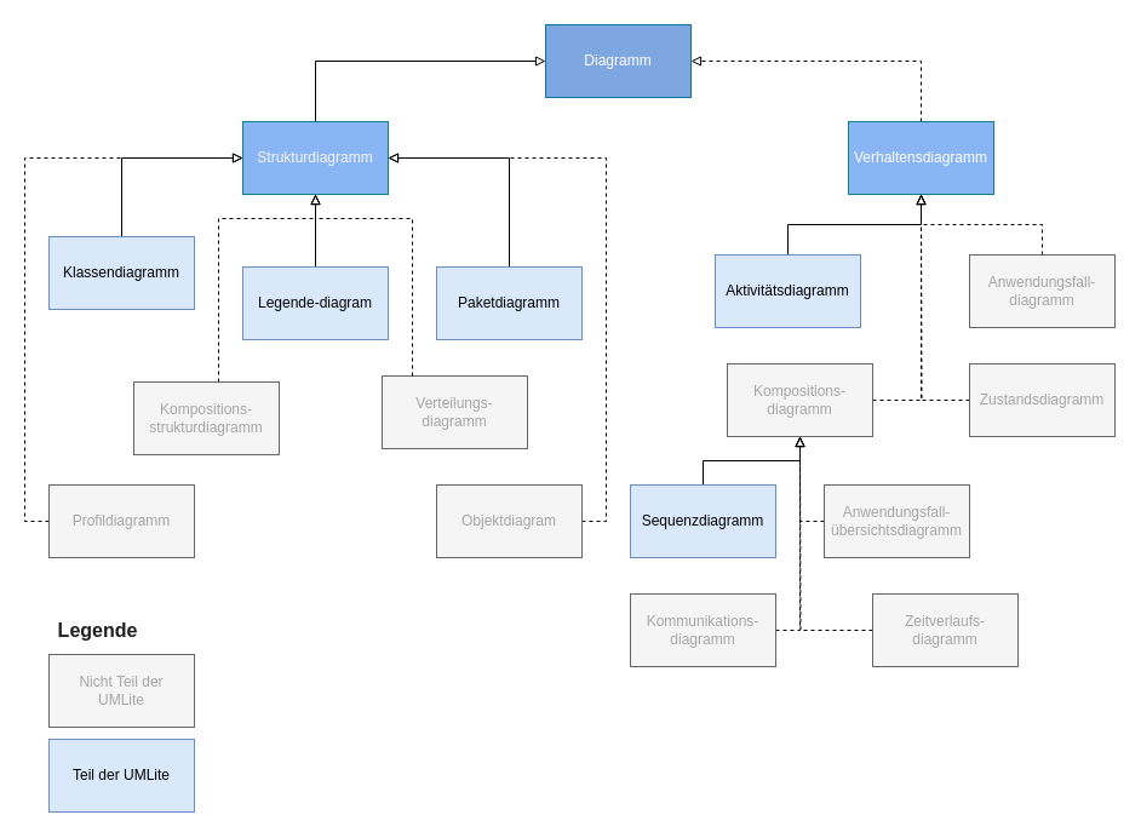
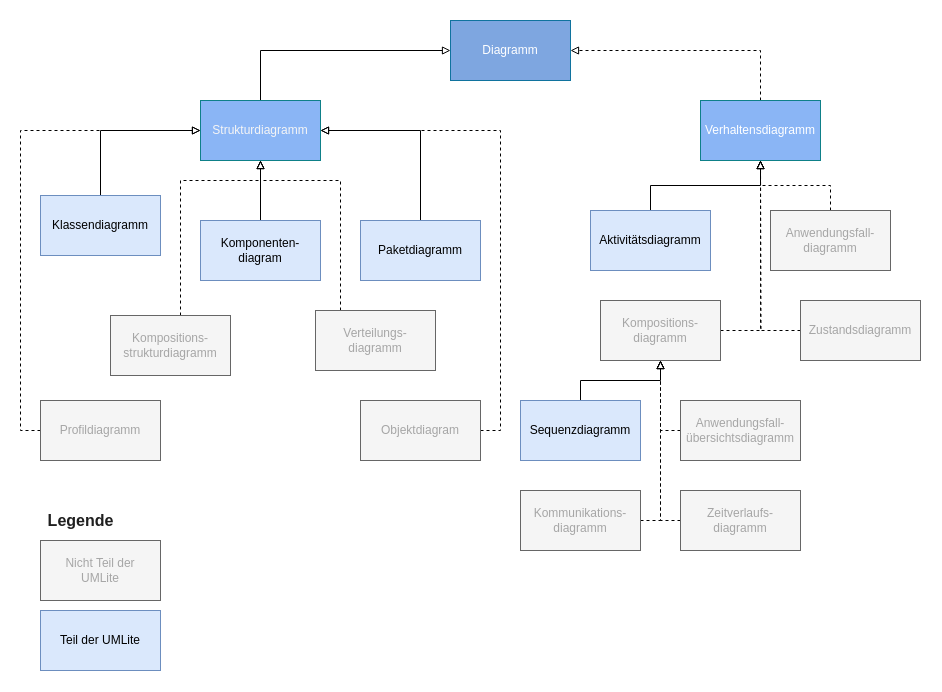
  <mxCell id="0" />
  <mxCell id="1" parent="0" />
  <mxCell id="2" value="Diagramm" style="rounded=0;whiteSpace=wrap;html=1;fillColor=#7EA6E0;strokeColor=#10739e;fontColor=#FFFFFF;" vertex="1" parent="1"><mxGeometry x="450" y="20" width="120" height="60" as="geometry" /></mxCell>
  <mxCell id="3" style="edgeStyle=orthogonalEdgeStyle;rounded=0;orthogonalLoop=1;jettySize=auto;html=1;entryX=0;entryY=0.5;entryDx=0;entryDy=0;exitX=0.5;exitY=0;exitDx=0;exitDy=0;endArrow=block;endFill=0;" edge="1" parent="1" source="4" target="2"><mxGeometry relative="1" as="geometry" /></mxCell>
  <mxCell id="4" value="Strukturdiagramm" style="rounded=0;whiteSpace=wrap;html=1;fillColor=#8AB5F5;strokeColor=#0e8088;fontColor=#F5F5F5;" vertex="1" parent="1"><mxGeometry x="200" y="100" width="120" height="60" as="geometry" /></mxCell>
  <mxCell id="5" style="edgeStyle=orthogonalEdgeStyle;rounded=0;orthogonalLoop=1;jettySize=auto;html=1;entryX=1;entryY=0.5;entryDx=0;entryDy=0;exitX=0.5;exitY=0;exitDx=0;exitDy=0;endArrow=block;endFill=0;dashed=1;" edge="1" parent="1" source="6" target="2"><mxGeometry relative="1" as="geometry" /></mxCell>
  <mxCell id="6" value="Verhaltensdiagramm" style="rounded=0;whiteSpace=wrap;html=1;fillColor=#8AB5F5;strokeColor=#0e8088;fontColor=#FFFFFF;" vertex="1" parent="1"><mxGeometry x="700" y="100" width="120" height="60" as="geometry" /></mxCell>
  <mxCell id="7" style="edgeStyle=orthogonalEdgeStyle;rounded=0;orthogonalLoop=1;jettySize=auto;html=1;entryX=0;entryY=0.5;entryDx=0;entryDy=0;fontColor=#A6A6A6;endArrow=block;endFill=0;" edge="1" parent="1" source="8" target="4"><mxGeometry relative="1" as="geometry"><Array as="points"><mxPoint x="100" y="130" /></Array></mxGeometry></mxCell>
  <mxCell id="8" value="Klassendiagramm" style="rounded=0;whiteSpace=wrap;html=1;fillColor=#dae8fc;strokeColor=#6c8ebf;" vertex="1" parent="1"><mxGeometry x="40" y="195" width="120" height="60" as="geometry" /></mxCell>
  <mxCell id="9" style="edgeStyle=orthogonalEdgeStyle;rounded=0;orthogonalLoop=1;jettySize=auto;html=1;entryX=0.5;entryY=1;entryDx=0;entryDy=0;fontColor=#A6A6A6;endArrow=block;endFill=0;" edge="1" parent="1" source="10" target="4"><mxGeometry relative="1" as="geometry" /></mxCell>
- <mxCell id="10" value="Legende-diagram" style="rounded=0;whiteSpace=wrap;html=1;fillColor=#dae8fc;strokeColor=#6c8ebf;" vertex="1" parent="1"><mxGeometry x="200" y="220" width="120" height="60" as="geometry" /></mxCell>
+ <mxCell id="10" value="Komponenten-diagram" style="rounded=0;whiteSpace=wrap;html=1;fillColor=#dae8fc;strokeColor=#6c8ebf;" vertex="1" parent="1"><mxGeometry x="200" y="220" width="120" height="60" as="geometry" /></mxCell>
  <mxCell id="11" style="edgeStyle=orthogonalEdgeStyle;rounded=0;orthogonalLoop=1;jettySize=auto;html=1;entryX=1;entryY=0.5;entryDx=0;entryDy=0;dashed=1;fontColor=#A6A6A6;endArrow=block;endFill=0;" edge="1" parent="1" source="12" target="4"><mxGeometry relative="1" as="geometry"><Array as="points"><mxPoint x="500" y="130" /></Array></mxGeometry></mxCell>
  <mxCell id="12" value="Objektdiagram" style="rounded=0;whiteSpace=wrap;html=1;fillColor=#f5f5f5;strokeColor=#666666;fontColor=#A6A6A6;" vertex="1" parent="1"><mxGeometry x="360" y="400" width="120" height="60" as="geometry" /></mxCell>
  <mxCell id="13" style="edgeStyle=orthogonalEdgeStyle;rounded=0;orthogonalLoop=1;jettySize=auto;html=1;entryX=0;entryY=0.5;entryDx=0;entryDy=0;fontColor=#A6A6A6;endArrow=block;endFill=0;dashed=1;" edge="1" parent="1" source="14" target="4"><mxGeometry relative="1" as="geometry"><Array as="points"><mxPoint x="20" y="130" /></Array></mxGeometry></mxCell>
  <mxCell id="14" value="Profildiagramm" style="rounded=0;whiteSpace=wrap;html=1;fillColor=#f5f5f5;strokeColor=#666666;fontColor=#A6A6A6;" vertex="1" parent="1"><mxGeometry x="40" y="400" width="120" height="60" as="geometry" /></mxCell>
  <mxCell id="15" style="edgeStyle=orthogonalEdgeStyle;rounded=0;orthogonalLoop=1;jettySize=auto;html=1;dashed=1;fontColor=#A6A6A6;endArrow=block;endFill=0;" edge="1" parent="1" source="16" target="4"><mxGeometry relative="1" as="geometry"><Array as="points"><mxPoint x="180" y="180" /><mxPoint x="260" y="180" /></Array></mxGeometry></mxCell>
  <mxCell id="16" value="Kompositions-strukturdiagramm" style="rounded=0;whiteSpace=wrap;html=1;fillColor=#f5f5f5;strokeColor=#666666;fontColor=#A6A6A6;" vertex="1" parent="1"><mxGeometry x="110" y="315" width="120" height="60" as="geometry" /></mxCell>
  <mxCell id="17" style="edgeStyle=orthogonalEdgeStyle;rounded=0;orthogonalLoop=1;jettySize=auto;html=1;fontColor=#A6A6A6;endArrow=block;endFill=0;dashed=1;" edge="1" parent="1" source="18" target="4"><mxGeometry relative="1" as="geometry"><Array as="points"><mxPoint x="340" y="180" /><mxPoint x="260" y="180" /></Array></mxGeometry></mxCell>
  <mxCell id="18" value="Verteilungs-&lt;br&gt;diagramm" style="rounded=0;whiteSpace=wrap;html=1;fillColor=#f5f5f5;strokeColor=#666666;fontColor=#A6A6A6;" vertex="1" parent="1"><mxGeometry x="315" y="310" width="120" height="60" as="geometry" /></mxCell>
  <mxCell id="19" style="edgeStyle=orthogonalEdgeStyle;rounded=0;orthogonalLoop=1;jettySize=auto;html=1;entryX=1;entryY=0.5;entryDx=0;entryDy=0;fontColor=#A6A6A6;endArrow=block;endFill=0;" edge="1" parent="1" source="20" target="4"><mxGeometry relative="1" as="geometry"><Array as="points"><mxPoint x="420" y="130" /></Array></mxGeometry></mxCell>
  <mxCell id="20" value="Paketdiagramm" style="rounded=0;whiteSpace=wrap;html=1;fillColor=#dae8fc;strokeColor=#6c8ebf;" vertex="1" parent="1"><mxGeometry x="360" y="220" width="120" height="60" as="geometry" /></mxCell>
  <mxCell id="21" style="edgeStyle=orthogonalEdgeStyle;rounded=0;orthogonalLoop=1;jettySize=auto;html=1;entryX=0.5;entryY=1;entryDx=0;entryDy=0;fontColor=#A6A6A6;endArrow=block;endFill=0;" edge="1" parent="1" source="22" target="6"><mxGeometry relative="1" as="geometry" /></mxCell>
  <mxCell id="22" value="Aktivitätsdiagramm" style="rounded=0;whiteSpace=wrap;html=1;fillColor=#dae8fc;strokeColor=#6c8ebf;" vertex="1" parent="1"><mxGeometry x="590" y="210" width="120" height="60" as="geometry" /></mxCell>
  <mxCell id="23" style="edgeStyle=orthogonalEdgeStyle;rounded=0;orthogonalLoop=1;jettySize=auto;html=1;fontColor=#A6A6A6;endArrow=block;endFill=0;dashed=1;" edge="1" parent="1" source="24" target="6"><mxGeometry relative="1" as="geometry" /></mxCell>
- <mxCell id="24" value="Anwendungsfall-&lt;br&gt;diagramm" style="rounded=0;whiteSpace=wrap;html=1;fillColor=#f5f5f5;strokeColor=#666666;fontColor=#A6A6A6;" vertex="1" parent="1"><mxGeometry x="800" y="210" width="120" height="60" as="geometry" /></mxCell>
+ <mxCell id="24" value="Anwendungsfall-&lt;br&gt;diagramm" style="rounded=0;whiteSpace=wrap;html=1;fillColor=#f5f5f5;strokeColor=#666666;fontColor=#A6A6A6;" vertex="1" parent="1"><mxGeometry x="770" y="210" width="120" height="60" as="geometry" /></mxCell>
  <mxCell id="25" style="edgeStyle=orthogonalEdgeStyle;rounded=0;orthogonalLoop=1;jettySize=auto;html=1;dashed=1;fontColor=#A6A6A6;endArrow=block;endFill=0;" edge="1" parent="1" source="26" target="6"><mxGeometry relative="1" as="geometry"><Array as="points"><mxPoint x="760" y="330" /></Array></mxGeometry></mxCell>
  <mxCell id="26" value="Zustandsdiagramm" style="rounded=0;whiteSpace=wrap;html=1;fillColor=#f5f5f5;strokeColor=#666666;fontColor=#A6A6A6;" vertex="1" parent="1"><mxGeometry x="800" y="300" width="120" height="60" as="geometry" /></mxCell>
  <mxCell id="27" style="edgeStyle=orthogonalEdgeStyle;rounded=0;orthogonalLoop=1;jettySize=auto;html=1;dashed=1;fontColor=#A6A6A6;endArrow=block;endFill=0;" edge="1" parent="1" source="28"><mxGeometry relative="1" as="geometry"><mxPoint x="760" y="160" as="targetPoint" /></mxGeometry></mxCell>
  <mxCell id="28" value="Kompositions-diagramm" style="rounded=0;whiteSpace=wrap;html=1;fillColor=#f5f5f5;strokeColor=#666666;fontColor=#A6A6A6;" vertex="1" parent="1"><mxGeometry x="600" y="300" width="120" height="60" as="geometry" /></mxCell>
  <mxCell id="29" style="edgeStyle=orthogonalEdgeStyle;rounded=0;orthogonalLoop=1;jettySize=auto;html=1;entryX=0.5;entryY=1;entryDx=0;entryDy=0;fontColor=#A6A6A6;endArrow=block;endFill=0;" edge="1" parent="1" source="30" target="28"><mxGeometry relative="1" as="geometry" /></mxCell>
  <mxCell id="30" value="Sequenzdiagramm" style="rounded=0;whiteSpace=wrap;html=1;fillColor=#dae8fc;strokeColor=#6c8ebf;" vertex="1" parent="1"><mxGeometry x="520" y="400" width="120" height="60" as="geometry" /></mxCell>
  <mxCell id="31" style="edgeStyle=orthogonalEdgeStyle;rounded=0;orthogonalLoop=1;jettySize=auto;html=1;dashed=1;fontColor=#A6A6A6;endArrow=block;endFill=0;" edge="1" parent="1" source="32" target="28"><mxGeometry relative="1" as="geometry"><Array as="points"><mxPoint x="660" y="520" /></Array></mxGeometry></mxCell>
  <mxCell id="32" value="Kommunikations-diagramm" style="rounded=0;whiteSpace=wrap;html=1;fillColor=#f5f5f5;strokeColor=#666666;fontColor=#A6A6A6;" vertex="1" parent="1"><mxGeometry x="520" y="490" width="120" height="60" as="geometry" /></mxCell>
  <mxCell id="33" style="edgeStyle=orthogonalEdgeStyle;rounded=0;orthogonalLoop=1;jettySize=auto;html=1;dashed=1;fontColor=#A6A6A6;endArrow=block;endFill=0;" edge="1" parent="1" source="34"><mxGeometry relative="1" as="geometry"><mxPoint x="660" y="360" as="targetPoint" /></mxGeometry></mxCell>
  <mxCell id="34" value="Anwendungsfall- übersichtsdiagramm" style="rounded=0;whiteSpace=wrap;html=1;fillColor=#f5f5f5;strokeColor=#666666;fontColor=#A6A6A6;" vertex="1" parent="1"><mxGeometry x="680" y="400" width="120" height="60" as="geometry" /></mxCell>
  <mxCell id="35" style="edgeStyle=orthogonalEdgeStyle;rounded=0;orthogonalLoop=1;jettySize=auto;html=1;dashed=1;fontColor=#A6A6A6;endArrow=block;endFill=0;" edge="1" parent="1" source="36"><mxGeometry relative="1" as="geometry"><mxPoint x="660" y="360" as="targetPoint" /></mxGeometry></mxCell>
- <mxCell id="36" value="Zeitverlaufs- diagramm" style="rounded=0;whiteSpace=wrap;html=1;fillColor=#f5f5f5;strokeColor=#666666;fontColor=#A6A6A6;" vertex="1" parent="1"><mxGeometry x="720" y="490" width="120" height="60" as="geometry" /></mxCell>
+ <mxCell id="36" value="Zeitverlaufs- diagramm" style="rounded=0;whiteSpace=wrap;html=1;fillColor=#f5f5f5;strokeColor=#666666;fontColor=#A6A6A6;" vertex="1" parent="1"><mxGeometry x="680" y="490" width="120" height="60" as="geometry" /></mxCell>
  <mxCell id="37" value="Nicht Teil der &lt;br&gt;UMLite" style="rounded=0;whiteSpace=wrap;html=1;fillColor=#f5f5f5;strokeColor=#666666;fontColor=#A6A6A6;" vertex="1" parent="1"><mxGeometry x="40" y="540" width="120" height="60" as="geometry" /></mxCell>
  <mxCell id="38" value="Legende" style="text;html=1;align=center;verticalAlign=middle;resizable=0;points=[];autosize=1;strokeColor=none;fillColor=none;fontColor=#1F1F1F;fontSize=16;fontStyle=1" vertex="1" parent="1"><mxGeometry x="40" y="510" width="80" height="20" as="geometry" /></mxCell>
  <mxCell id="39" value="Teil der UMLite" style="rounded=0;whiteSpace=wrap;html=1;fillColor=#dae8fc;strokeColor=#6c8ebf;" vertex="1" parent="1"><mxGeometry x="40" y="610" width="120" height="60" as="geometry" /></mxCell>
